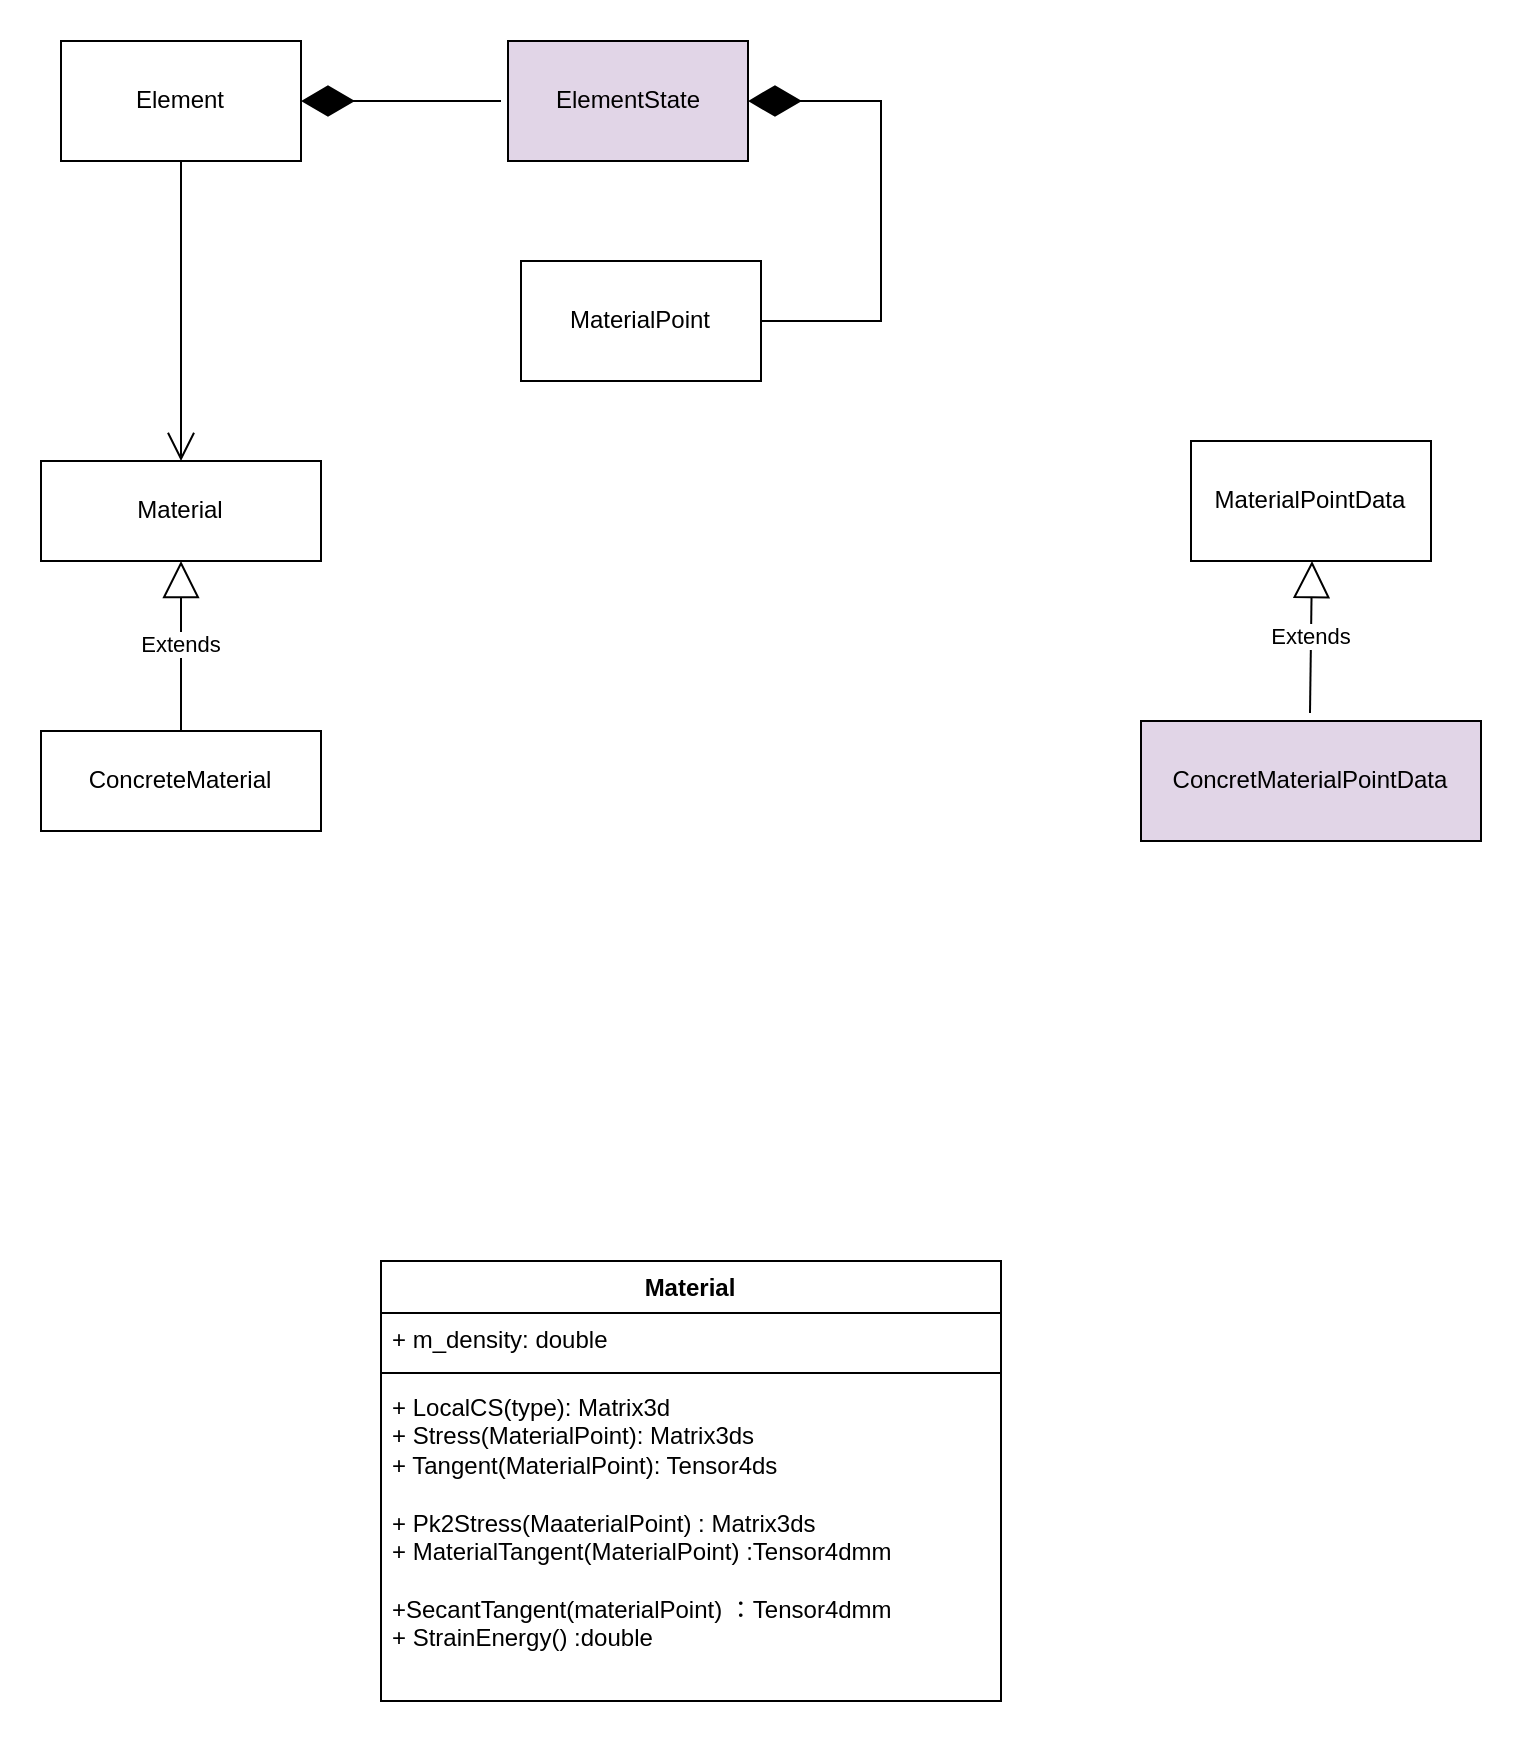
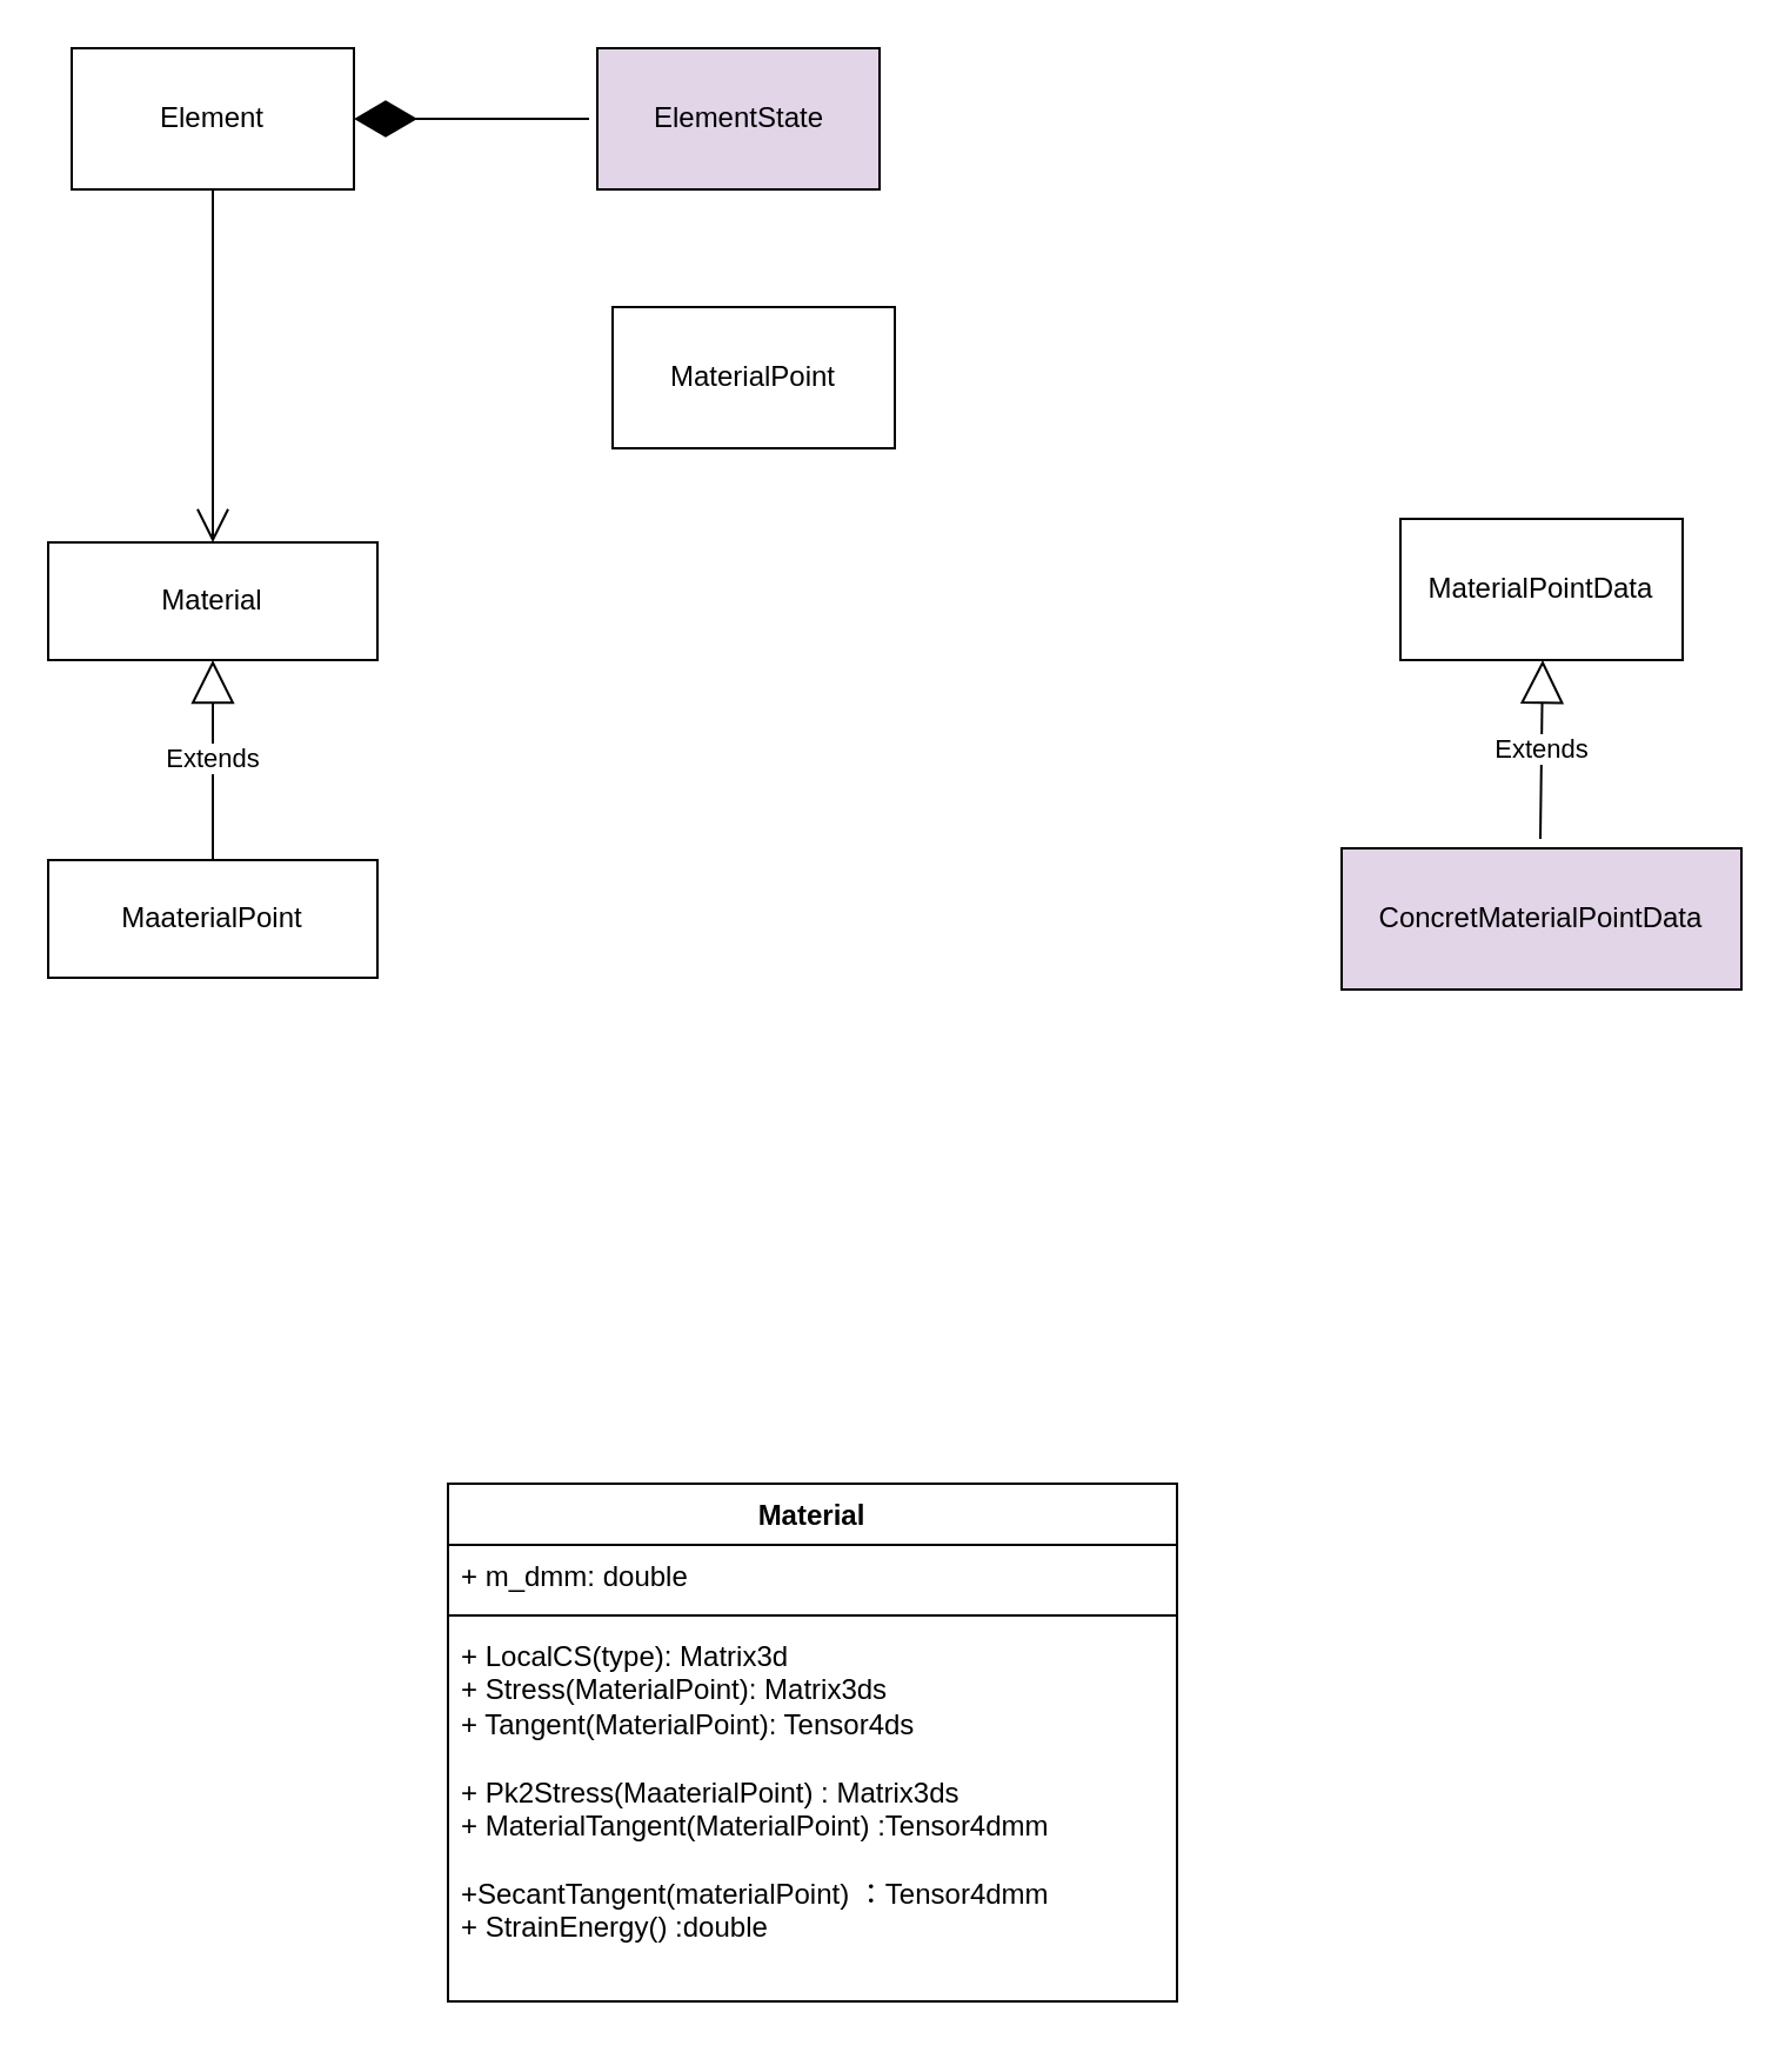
  <mxCell id="0" />
  <mxCell id="1" parent="0" />
  <mxCell id="2" value="Material" style="rounded=0;whiteSpace=wrap;html=1;" parent="1" vertex="1"><mxGeometry x="20" y="230" width="140" height="50" as="geometry" /></mxCell>
  <mxCell id="3" value="Element" style="rounded=0;whiteSpace=wrap;html=1;" parent="1" vertex="1"><mxGeometry x="30" y="20" width="120" height="60" as="geometry" /></mxCell>
  <mxCell id="4" value="ElementState" style="rounded=0;whiteSpace=wrap;html=1;fillColor=#e1d5e7;" parent="1" vertex="1"><mxGeometry x="253.5" y="20" width="120" height="60" as="geometry" /></mxCell>
  <mxCell id="5" value="MaterialPoint" style="rounded=0;whiteSpace=wrap;html=1;" parent="1" vertex="1"><mxGeometry x="260" y="130" width="120" height="60" as="geometry" /></mxCell>
  <mxCell id="6" value="ConcretMaterialPointData" style="rounded=0;whiteSpace=wrap;html=1;fillColor=#e1d5e7;" parent="1" vertex="1"><mxGeometry x="570" y="360" width="170" height="60" as="geometry" /></mxCell>
  <mxCell id="7" value="MaterialPointData" style="rounded=0;whiteSpace=wrap;html=1;" parent="1" vertex="1"><mxGeometry x="595" y="220" width="120" height="60" as="geometry" /></mxCell>
- <mxCell id="8" value="ConcreteMaterial" style="rounded=0;whiteSpace=wrap;html=1;" parent="1" vertex="1"><mxGeometry x="20" y="365" width="140" height="50" as="geometry" /></mxCell>
- <mxCell id="9" value="" style="endArrow=diamondThin;endFill=1;endSize=24;html=1;rounded=0;entryX=1;entryY=0.5;entryDx=0;entryDy=0;exitX=1;exitY=0.5;exitDx=0;exitDy=0;" parent="1" source="5" target="4" edge="1"><mxGeometry width="160" relative="1" as="geometry"><mxPoint x="490" y="30" as="sourcePoint" /><mxPoint x="650" y="30" as="targetPoint" /><Array as="points"><mxPoint x="440" y="160" /><mxPoint x="440" y="50" /></Array></mxGeometry></mxCell>
+ <mxCell id="8" value="MaaterialPoint" style="rounded=0;whiteSpace=wrap;html=1;" parent="1" vertex="1"><mxGeometry x="20" y="365" width="140" height="50" as="geometry" /></mxCell>
  <mxCell id="10" value="Extends" style="endArrow=block;endSize=16;endFill=0;html=1;rounded=0;entryX=0.5;entryY=1;entryDx=0;entryDy=0;" parent="1" source="8" target="2" edge="1"><mxGeometry width="160" relative="1" as="geometry"><mxPoint x="80" y="360" as="sourcePoint" /><mxPoint x="240" y="360" as="targetPoint" /></mxGeometry></mxCell>
  <mxCell id="11" value="Extends" style="endArrow=block;endSize=16;endFill=0;html=1;rounded=0;entryX=0.435;entryY=1.079;entryDx=0;entryDy=0;entryPerimeter=0;" parent="1" edge="1"><mxGeometry width="160" relative="1" as="geometry"><mxPoint x="654.5" y="356" as="sourcePoint" /><mxPoint x="655.5" y="280" as="targetPoint" /></mxGeometry></mxCell>
  <mxCell id="12" value="" style="endArrow=diamondThin;endFill=1;endSize=24;html=1;rounded=0;entryX=1;entryY=0.5;entryDx=0;entryDy=0;" parent="1" target="3" edge="1"><mxGeometry width="160" relative="1" as="geometry"><mxPoint x="250" y="50" as="sourcePoint" /><mxPoint x="450" y="310" as="targetPoint" /></mxGeometry></mxCell>
  <mxCell id="13" value="" style="endArrow=open;endFill=1;endSize=12;html=1;rounded=0;exitX=0.5;exitY=1;exitDx=0;exitDy=0;entryX=0.5;entryY=0;entryDx=0;entryDy=0;" parent="1" source="3" target="2" edge="1"><mxGeometry width="160" relative="1" as="geometry"><mxPoint x="290" y="310" as="sourcePoint" /><mxPoint x="450" y="310" as="targetPoint" /></mxGeometry></mxCell>
  <mxCell id="14" value="Material" style="swimlane;fontStyle=1;align=center;verticalAlign=top;childLayout=stackLayout;horizontal=1;startSize=26;horizontalStack=0;resizeParent=1;resizeParentMax=0;resizeLast=0;collapsible=1;marginBottom=0;whiteSpace=wrap;html=1;" vertex="1" parent="1"><mxGeometry x="190" y="630" width="310" height="220" as="geometry" /></mxCell>
- <mxCell id="15" value="+ m_density: double" style="text;strokeColor=none;fillColor=none;align=left;verticalAlign=top;spacingLeft=4;spacingRight=4;overflow=hidden;rotatable=0;points=[[0,0.5],[1,0.5]];portConstraint=eastwest;whiteSpace=wrap;html=1;" vertex="1" parent="14"><mxGeometry y="26" width="310" height="26" as="geometry" /></mxCell>
+ <mxCell id="15" value="+ m_dmm: double" style="text;strokeColor=none;fillColor=none;align=left;verticalAlign=top;spacingLeft=4;spacingRight=4;overflow=hidden;rotatable=0;points=[[0,0.5],[1,0.5]];portConstraint=eastwest;whiteSpace=wrap;html=1;" vertex="1" parent="14"><mxGeometry y="26" width="310" height="26" as="geometry" /></mxCell>
  <mxCell id="16" value="" style="line;strokeWidth=1;fillColor=none;align=left;verticalAlign=middle;spacingTop=-1;spacingLeft=3;spacingRight=3;rotatable=0;labelPosition=right;points=[];portConstraint=eastwest;strokeColor=inherit;" vertex="1" parent="14"><mxGeometry y="52" width="310" height="8" as="geometry" /></mxCell>
  <mxCell id="17" value="+ LocalCS(type): Matrix3d&lt;div&gt;+ Stress(MaterialPoint): Matrix3ds&lt;/div&gt;&lt;div&gt;+ Tangent(MaterialPoint): Tensor4ds&lt;/div&gt;&lt;div&gt;&lt;br&gt;&lt;/div&gt;&lt;div&gt;+ Pk2Stress(MaaterialPoint) : Matrix3ds&lt;/div&gt;&lt;div&gt;+ MaterialTangent(MaterialPoint) :Tensor4dmm&lt;/div&gt;&lt;div&gt;&lt;br&gt;&lt;/div&gt;&lt;div&gt;+SecantTangent(materialPoint) ：Tensor4dmm&lt;/div&gt;&lt;div&gt;+ StrainEnergy() :double&lt;/div&gt;&lt;div&gt;&lt;br&gt;&lt;/div&gt;" style="text;strokeColor=none;fillColor=none;align=left;verticalAlign=top;spacingLeft=4;spacingRight=4;overflow=hidden;rotatable=0;points=[[0,0.5],[1,0.5]];portConstraint=eastwest;whiteSpace=wrap;html=1;" vertex="1" parent="14"><mxGeometry y="60" width="310" height="160" as="geometry" /></mxCell>
